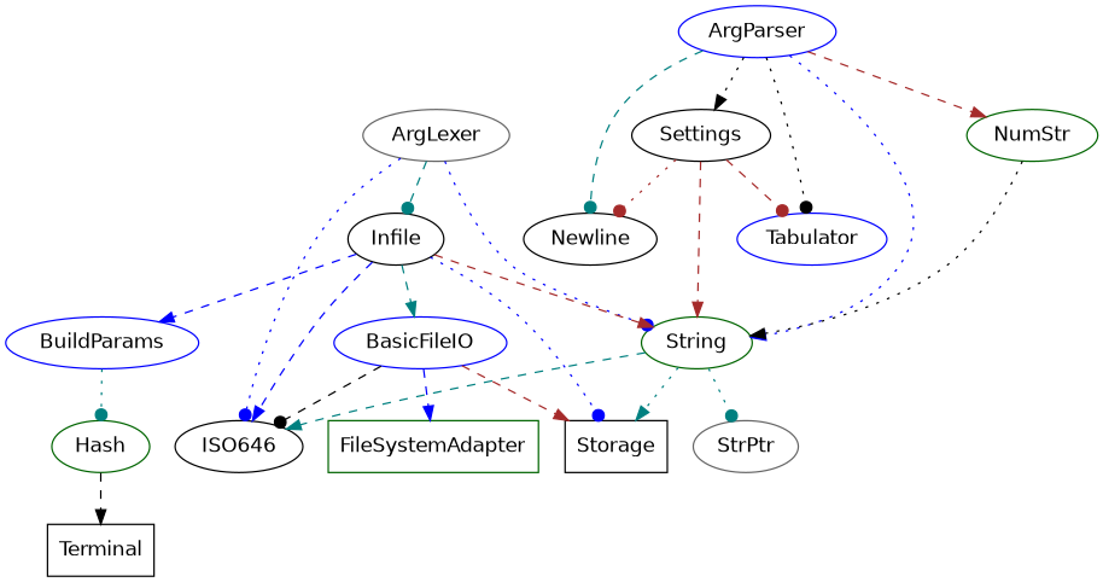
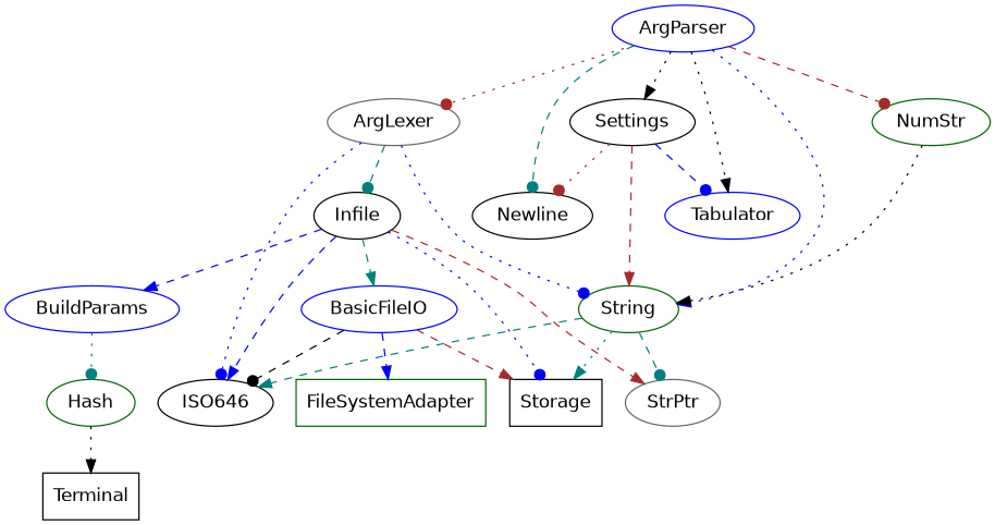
  digraph {
    node [color=black fontname=helvetica]
    edge [arrowhead=dot color=brown style=dashed]
    ArgParser [color=blue]
    ArgLexer [color=gray40]
    Newline
    NumStr [color=darkgreen]
    Settings
    String [color=darkgreen]
    Tabulator [color=blue]
    Infile
    ISO646
    Storage [shape=box]
    StrPtr [color=gray40]
    BasicFileIO [color=blue]
    BuildParams [color=blue]
    Hash [color=darkgreen]
    Terminal [shape=box]
    FileSystemAdapter [color=darkgreen shape=box]
+   ArgParser -> ArgLexer [style=dotted]
    ArgParser -> Newline [color=teal]
-   ArgParser -> NumStr [arrowhead=normal]
+   ArgParser -> NumStr
    ArgParser -> Settings [arrowhead=normal color=black style=dotted]
    ArgParser -> String [arrowhead=normal color=blue style=dotted]
-   ArgParser -> Tabulator [color=black style=dotted]
+   ArgParser -> Tabulator [arrowhead=normal color=black style=dotted]
    ArgLexer -> String [color=blue style=dotted]
    ArgLexer -> Infile [color=teal]
    ArgLexer -> ISO646 [color=blue style=dotted]
    NumStr -> String [arrowhead=normal color=black style=dotted]
    Settings -> Newline [style=dotted]
    Settings -> String [arrowhead=normal]
-   Settings -> Tabulator
+   Settings -> Tabulator [color=blue]
    String -> ISO646 [arrowhead=normal color=teal]
    String -> Storage [arrowhead=normal color=teal style=dotted]
-   String -> StrPtr [color=teal style=dotted]
-   Infile -> String [arrowhead=normal]
+   String -> StrPtr [color=teal]
+   Infile -> StrPtr [arrowhead=normal]
    Infile -> ISO646 [arrowhead=normal color=blue]
    Infile -> Storage [color=blue style=dotted]
    Infile -> BasicFileIO [arrowhead=normal color=teal]
    Infile -> BuildParams [arrowhead=normal color=blue]
    BasicFileIO -> ISO646 [color=black]
    BasicFileIO -> Storage [arrowhead=normal]
    BasicFileIO -> FileSystemAdapter [arrowhead=normal color=blue]
    BuildParams -> Hash [color=teal style=dotted]
-   Hash -> Terminal [arrowhead=normal color=black]
+   Hash -> Terminal [arrowhead=normal color=black style=dotted]
  }
